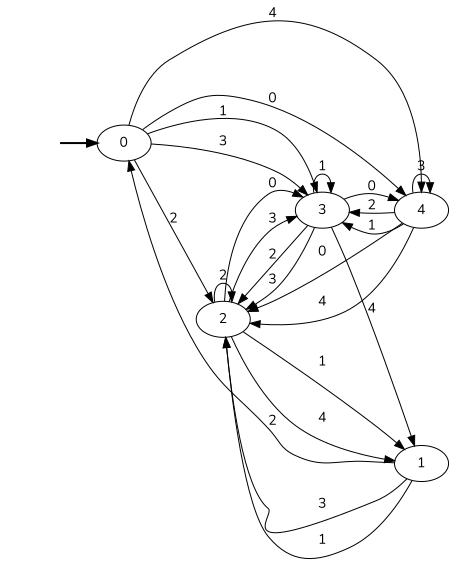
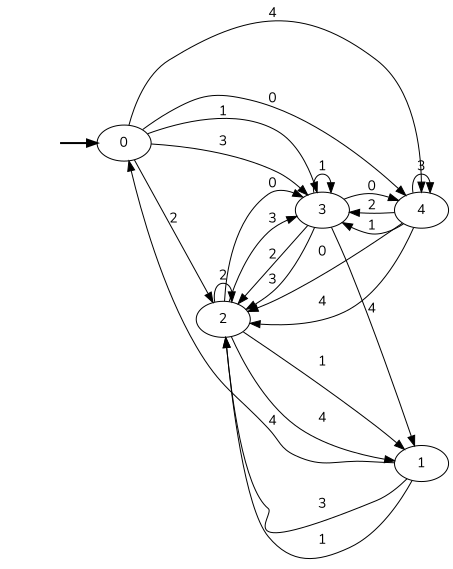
  digraph {
    fontname=Nunito
    rankdir=LR
    node [fontname=Nunito]
    edge [fontname=Nunito]
    fake [style=invisible]
    0 [root=true]
    2
    3
    4
    1
    fake -> 0 [style=bold]
    0 -> 2 [label=2]
    0 -> 3 [label=1]
    0 -> 3 [label=3]
    0 -> 4 [label=4]
    0 -> 4 [label=0]
    2 -> 2 [label=2]
    2 -> 3 [label=0]
    2 -> 3 [label=3]
    2 -> 1 [label=1]
    2 -> 1 [label=4]
    3 -> 2 [label=2]
    3 -> 2 [label=3]
    3 -> 3 [label=1]
    3 -> 4 [label=0]
    3 -> 1 [label=4]
    4 -> 2 [label=0]
    4 -> 2 [label=4]
    4 -> 3 [label=2]
    4 -> 3 [label=1]
    4 -> 4 [label=3]
-   1 -> 0 [label=2]
+   1 -> 0 [label=4]
    1 -> 2 [label=3]
    1 -> 2 [label=1]
  }
